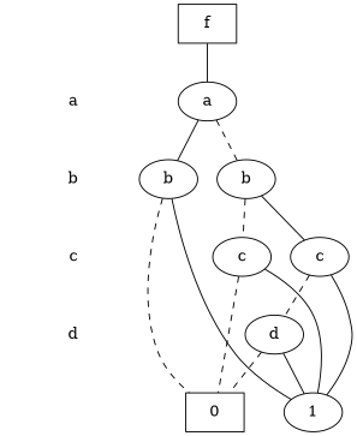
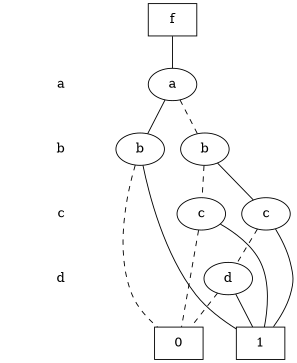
  digraph {
    edge [dir=none]
    "CONST NODES" [shape=plaintext style=invis]
    " a " [shape=plaintext]
    " b " [shape=plaintext]
    " c " [shape=plaintext]
    " d " [shape=plaintext]
    "  f  " [shape=box]
    n7 [label=a]
    n8 [label=b]
    n9 [label=b]
    n10 [label=c]
    n11 [label=c]
    n12 [label=d]
    n13 [label=0 shape=box]
-   n14 [label=1 shape=ellipse]
+   n14 [label=1 shape=box]
    subgraph sub_1 {
      "CONST NODES"
      " a "
      " b "
      " c "
      " d "
    }
    subgraph sub_2 {
      rank=same
      "  f  "
    }
    subgraph sub_3 {
      rank=same
      " a "
      n7
    }
    subgraph sub_4 {
      rank=same
      " b "
      n8
      n9
    }
    subgraph sub_5 {
      rank=same
      " c "
      n10
      n11
    }
    subgraph sub_6 {
      rank=same
      " d "
      n12
    }
    subgraph sub_7 {
      rank=same
      "CONST NODES"
      subgraph sub_8 {
        rank=same
        n13
        n14
      }
    }
    " a " -> " b " [style=invis]
    " b " -> " c " [style=invis]
    " c " -> " d " [style=invis]
    " d " -> "CONST NODES" [style=invis]
    "  f  " -> n7 [style=solid]
    n7 -> n8
    n7 -> n9 [style=dashed]
    n8 -> n13 [style=dashed]
    n8 -> n14
    n9 -> n10 [style=dashed]
    n9 -> n11
    n10 -> n13 [style=dashed]
    n10 -> n14
    n11 -> n12 [style=dashed]
    n11 -> n14
    n12 -> n13 [style=dashed]
    n12 -> n14
  }
